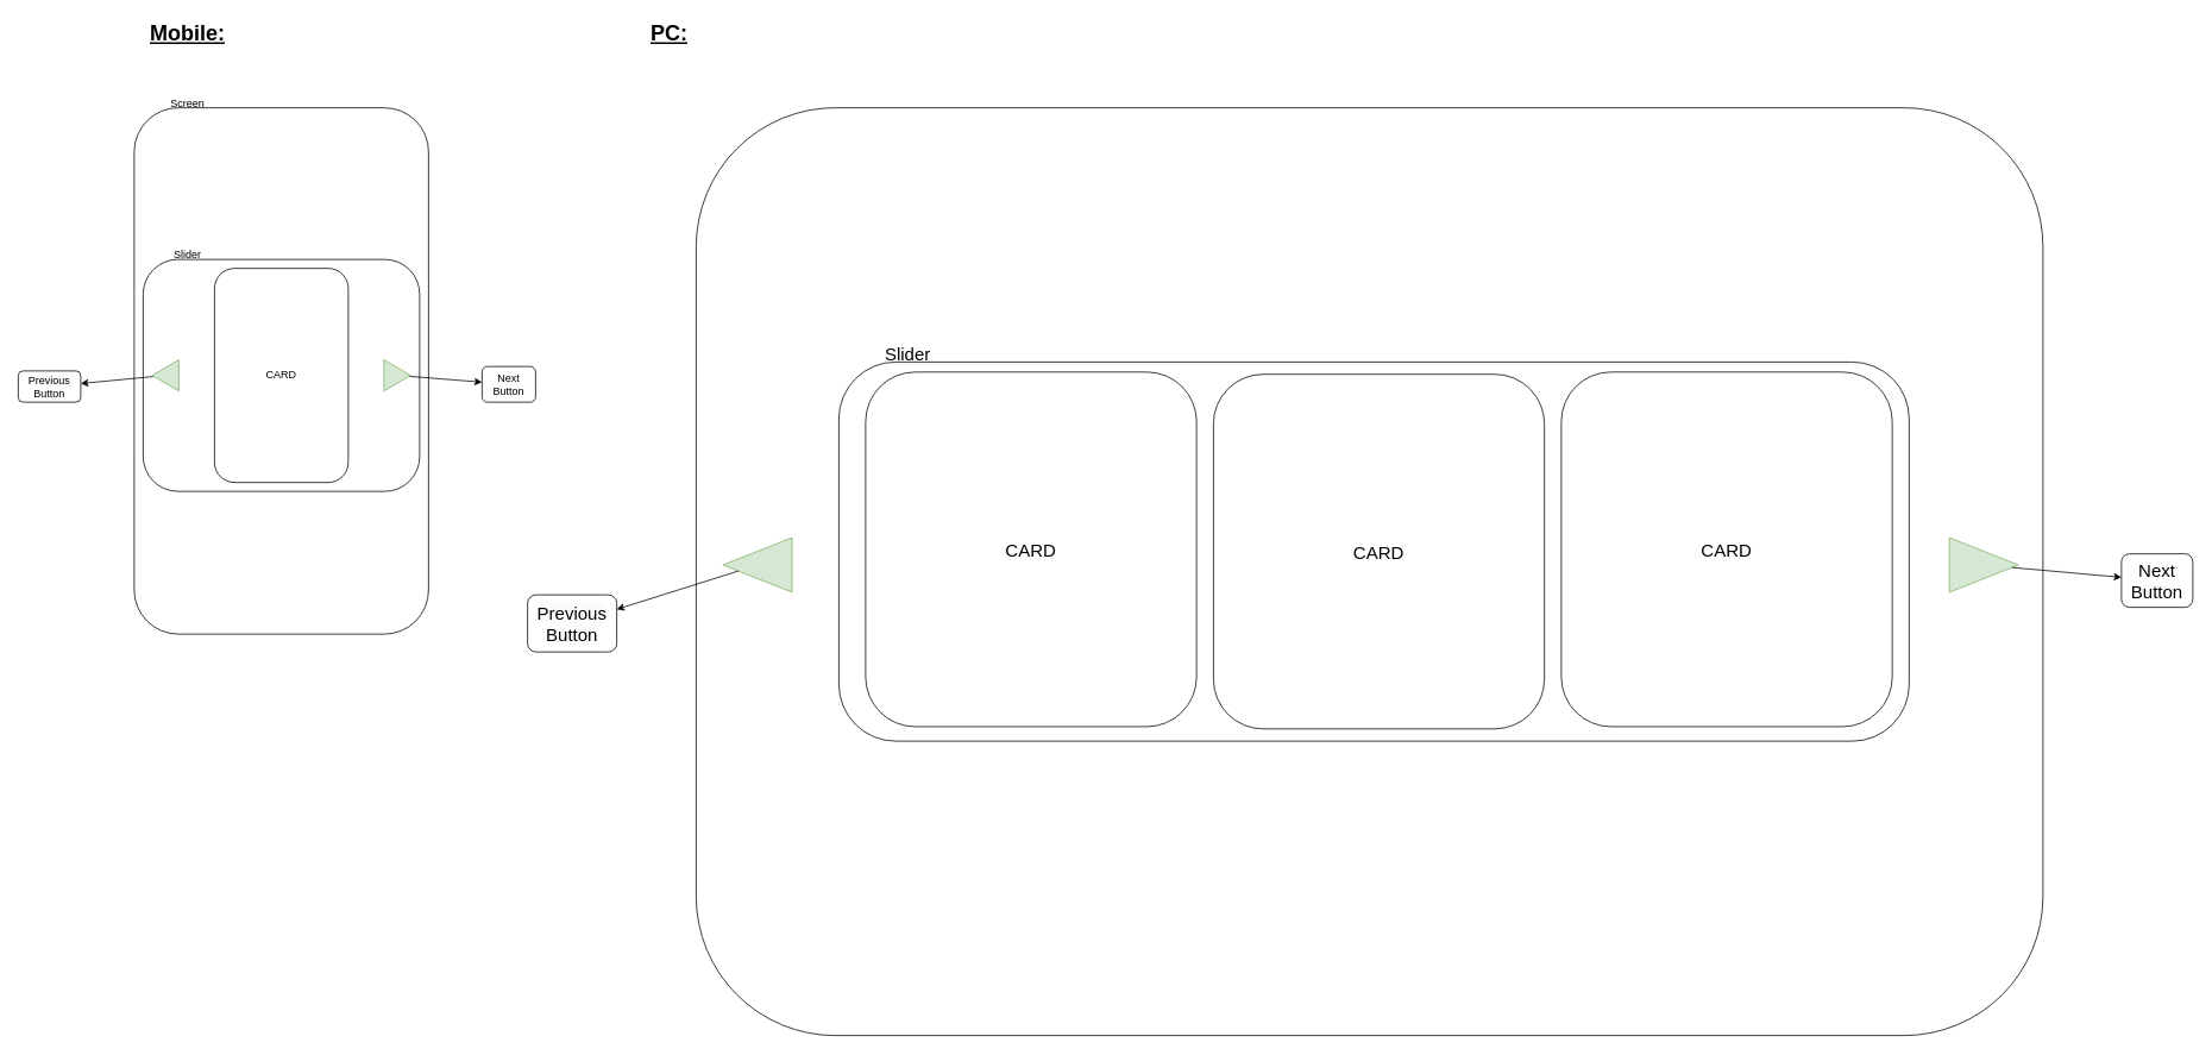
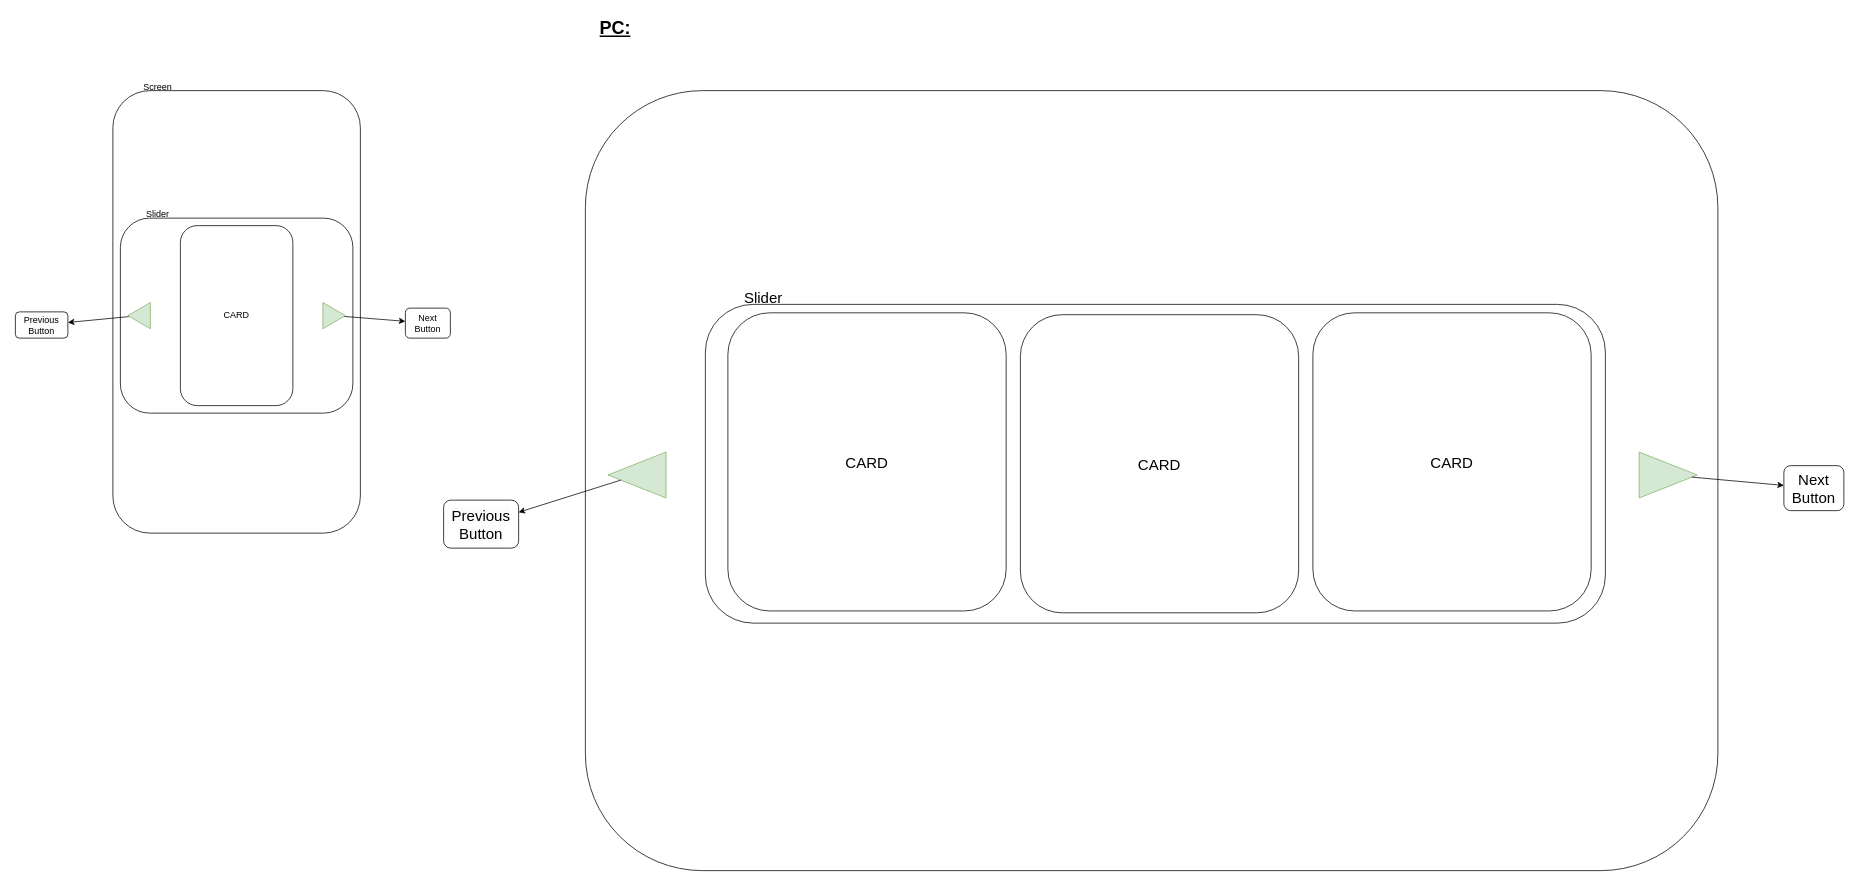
  <mxCell id="0" />
  <mxCell id="1" parent="0" />
  <mxCell id="2" value="" style="rounded=1;whiteSpace=wrap;html=1;" vertex="1" parent="1"><mxGeometry x="150" y="120" width="330" height="590" as="geometry" /></mxCell>
  <mxCell id="3" value="Screen" style="text;html=1;align=center;verticalAlign=middle;whiteSpace=wrap;rounded=0;" vertex="1" parent="1"><mxGeometry x="180" y="100" width="60" height="30" as="geometry" /></mxCell>
- <mxCell id="4" value="&lt;h1 style=&quot;margin-top: 0px;&quot;&gt;Mobile:&lt;/h1&gt;" style="text;html=1;whiteSpace=wrap;overflow=hidden;rounded=0;align=center;verticalAlign=middle;labelBorderColor=none;fontStyle=4" vertex="1" parent="1"><mxGeometry x="155" y="20" width="110" height="30" as="geometry" /></mxCell>
- <mxCell id="5" value="&lt;h1 style=&quot;margin-top: 0px;&quot;&gt;PC:&lt;/h1&gt;" style="text;html=1;whiteSpace=wrap;overflow=hidden;rounded=0;align=center;verticalAlign=middle;labelBorderColor=none;fontStyle=4" vertex="1" parent="1"><mxGeometry x="720" y="20" width="60" height="30" as="geometry" /></mxCell>
+ <mxCell id="5" value="&lt;h1 style=&quot;margin-top: 0px;&quot;&gt;PC:&lt;/h1&gt;" style="text;html=1;whiteSpace=wrap;overflow=hidden;rounded=0;align=center;verticalAlign=middle;labelBorderColor=none;fontStyle=4" vertex="1" parent="1"><mxGeometry x="790" y="20" width="60" height="30" as="geometry" /></mxCell>
  <mxCell id="6" value="" style="rounded=1;whiteSpace=wrap;html=1;" vertex="1" parent="1"><mxGeometry x="780" y="120" width="1510" height="1040" as="geometry" /></mxCell>
  <mxCell id="7" value="" style="group" vertex="1" connectable="0" parent="1"><mxGeometry x="20" y="270" width="580" height="280" as="geometry" /></mxCell>
  <mxCell id="8" value="" style="rounded=1;whiteSpace=wrap;html=1;" vertex="1" parent="7"><mxGeometry x="140" y="20" width="310" height="260" as="geometry" /></mxCell>
  <mxCell id="9" value="" style="edgeStyle=none;html=1;" edge="1" parent="7" source="10" target="15"><mxGeometry relative="1" as="geometry" /></mxCell>
  <mxCell id="10" value="" style="triangle;whiteSpace=wrap;html=1;fillColor=#d5e8d4;strokeColor=#82b366;" vertex="1" parent="7"><mxGeometry x="410" y="132.5" width="30" height="35" as="geometry" /></mxCell>
  <mxCell id="11" value="" style="edgeStyle=none;html=1;" edge="1" parent="7" source="12" target="16"><mxGeometry relative="1" as="geometry" /></mxCell>
  <mxCell id="12" value="" style="triangle;whiteSpace=wrap;html=1;rotation=-180;fillColor=#d5e8d4;strokeColor=#82b366;" vertex="1" parent="7"><mxGeometry x="150" y="132.5" width="30" height="35" as="geometry" /></mxCell>
  <mxCell id="13" value="CARD" style="rounded=1;whiteSpace=wrap;html=1;" vertex="1" parent="7"><mxGeometry x="220" y="30" width="150" height="240" as="geometry" /></mxCell>
  <mxCell id="14" value="Slider" style="text;html=1;align=center;verticalAlign=middle;whiteSpace=wrap;rounded=0;" vertex="1" parent="7"><mxGeometry x="160" width="60" height="30" as="geometry" /></mxCell>
  <mxCell id="15" value="Next&lt;div&gt;Button&lt;/div&gt;" style="rounded=1;whiteSpace=wrap;html=1;fillColor=none;strokeColor=#000000;" vertex="1" parent="7"><mxGeometry x="520" y="140" width="60" height="40" as="geometry" /></mxCell>
  <mxCell id="16" value="&lt;br&gt;&lt;span style=&quot;color: rgb(0, 0, 0); font-family: Helvetica; font-size: 12px; font-style: normal; font-variant-ligatures: normal; font-variant-caps: normal; font-weight: 400; letter-spacing: normal; orphans: 2; text-align: center; text-indent: 0px; text-transform: none; widows: 2; word-spacing: 0px; -webkit-text-stroke-width: 0px; white-space: normal; background-color: rgb(251, 251, 251); text-decoration-thickness: initial; text-decoration-style: initial; text-decoration-color: initial; float: none; display: inline !important;&quot;&gt;Previous&lt;/span&gt;&lt;div&gt;&lt;span style=&quot;color: rgb(0, 0, 0); font-family: Helvetica; font-size: 12px; font-style: normal; font-variant-ligatures: normal; font-variant-caps: normal; font-weight: 400; letter-spacing: normal; orphans: 2; text-align: center; text-indent: 0px; text-transform: none; widows: 2; word-spacing: 0px; -webkit-text-stroke-width: 0px; white-space: normal; background-color: rgb(251, 251, 251); text-decoration-thickness: initial; text-decoration-style: initial; text-decoration-color: initial; float: none; display: inline !important;&quot;&gt;Button&lt;/span&gt;&lt;br&gt;&lt;br&gt;&lt;/div&gt;" style="rounded=1;whiteSpace=wrap;html=1;fillColor=none;strokeColor=#000000;" vertex="1" parent="7"><mxGeometry y="145" width="70" height="35" as="geometry" /></mxCell>
  <mxCell id="17" value="" style="group" vertex="1" connectable="0" parent="1"><mxGeometry x="780" y="370" width="1500" height="490" as="geometry" /></mxCell>
  <mxCell id="18" value="" style="rounded=1;whiteSpace=wrap;html=1;" vertex="1" parent="17"><mxGeometry x="160" y="35" width="1200" height="425" as="geometry" /></mxCell>
  <mxCell id="19" value="" style="triangle;whiteSpace=wrap;html=1;fillColor=#d5e8d4;strokeColor=#82b366;" vertex="1" parent="17"><mxGeometry x="1405.005" y="231.875" width="77.586" height="61.25" as="geometry" /></mxCell>
  <mxCell id="20" value="" style="triangle;whiteSpace=wrap;html=1;rotation=-180;fillColor=#d5e8d4;strokeColor=#82b366;" vertex="1" parent="17"><mxGeometry x="30.001" y="231.875" width="77.586" height="61.25" as="geometry" /></mxCell>
  <mxCell id="21" value="CARD" style="rounded=1;whiteSpace=wrap;html=1;fontSize=20;" vertex="1" parent="17"><mxGeometry x="580" y="48.75" width="371.03" height="397.5" as="geometry" /></mxCell>
  <mxCell id="22" value="&lt;font&gt;Slider&lt;/font&gt;" style="text;html=1;align=center;verticalAlign=middle;whiteSpace=wrap;rounded=0;fontSize=20;" vertex="1" parent="17"><mxGeometry x="160.003" width="155.172" height="52.5" as="geometry" /></mxCell>
  <mxCell id="23" value="CARD" style="rounded=1;whiteSpace=wrap;html=1;fontSize=20;" vertex="1" parent="17"><mxGeometry x="970" y="46.25" width="371.03" height="397.5" as="geometry" /></mxCell>
  <mxCell id="24" value="&lt;font&gt;CARD&lt;/font&gt;" style="rounded=1;whiteSpace=wrap;html=1;fontSize=20;" vertex="1" parent="17"><mxGeometry x="190" y="46.25" width="371.03" height="397.5" as="geometry" /></mxCell>
  <mxCell id="25" value="&lt;br&gt;&lt;span style=&quot;color: rgb(0, 0, 0); font-family: Helvetica; font-style: normal; font-variant-ligatures: normal; font-variant-caps: normal; font-weight: 400; letter-spacing: normal; orphans: 2; text-align: center; text-indent: 0px; text-transform: none; widows: 2; word-spacing: 0px; -webkit-text-stroke-width: 0px; white-space: normal; background-color: rgb(251, 251, 251); text-decoration-thickness: initial; text-decoration-style: initial; text-decoration-color: initial; float: none; display: inline !important;&quot;&gt;Previous&lt;/span&gt;&lt;div&gt;&lt;span style=&quot;color: rgb(0, 0, 0); font-family: Helvetica; font-style: normal; font-variant-ligatures: normal; font-variant-caps: normal; font-weight: 400; letter-spacing: normal; orphans: 2; text-align: center; text-indent: 0px; text-transform: none; widows: 2; word-spacing: 0px; -webkit-text-stroke-width: 0px; white-space: normal; background-color: rgb(251, 251, 251); text-decoration-thickness: initial; text-decoration-style: initial; text-decoration-color: initial; float: none; display: inline !important;&quot;&gt;Button&lt;/span&gt;&lt;br&gt;&lt;br&gt;&lt;/div&gt;" style="rounded=1;whiteSpace=wrap;html=1;fillColor=none;strokeColor=#000000;fontSize=20;" vertex="1" parent="1"><mxGeometry x="591" y="666" width="100" height="64" as="geometry" /></mxCell>
  <mxCell id="26" value="" style="edgeStyle=none;html=1;" edge="1" parent="1" source="20" target="25"><mxGeometry relative="1" as="geometry" /></mxCell>
  <mxCell id="27" value="Next&lt;div&gt;Button&lt;/div&gt;" style="rounded=1;whiteSpace=wrap;html=1;fillColor=none;strokeColor=#000000;fontSize=20;" vertex="1" parent="1"><mxGeometry x="2377.998" y="620" width="80" height="60" as="geometry" /></mxCell>
  <mxCell id="28" value="" style="edgeStyle=none;html=1;" edge="1" parent="1" source="19" target="27"><mxGeometry relative="1" as="geometry" /></mxCell>
